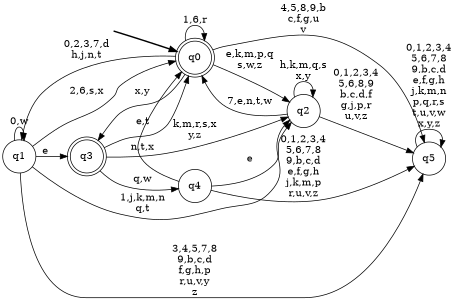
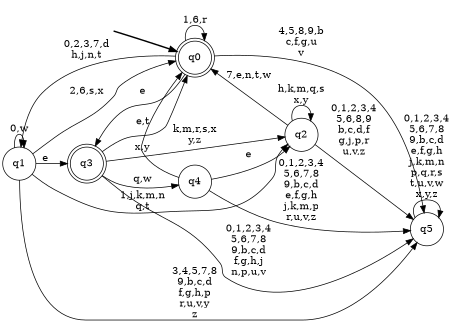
  digraph {
    rankdir=LR
    node [shape=circle style="rounded,filled" color=black fillcolor=white]
    __start0 [height=0 shape=none style=invis width=0 color="" fillcolor=""]
    n2 [label=q0 shape=doublecircle]
    n3 [label=q1]
    n4 [label=q2 style=filled]
    n5 [label=q3 shape=doublecircle]
    n6 [label=q5 style=filled]
    n7 [label=q4 style=filled]
    subgraph cluster_1 {
      nodesep=0.15
      ranksep=0.15
      style=invis
      __start0
      n2
    }
    __start0 -> n2 [penwidth=2]
    n2 -> n2 [label="1,6,r"]
    n2 -> n3 [label="0,2,3,7,d\nh,j,n,t"]
-   n2 -> n4 [label="e,k,m,p,q\ns,w,z"]
-   n2 -> n5 [label="x,y"]
+   n2 -> n5 [label=e]
    n2 -> n6 [label="4,5,8,9,b\nc,f,g,u\nv"]
    n3 -> n2 [label="2,6,s,x"]
    n3 -> n3 [label="0,w"]
    n3 -> n4 [label="1,j,k,m,n\nq,t"]
    n3 -> n5 [label=e]
    n3 -> n6 [label="3,4,5,7,8\n9,b,c,d\nf,g,h,p\nr,u,v,y\nz"]
    n4 -> n2 [label="7,e,n,t,w"]
    n4 -> n4 [label="h,k,m,q,s\nx,y"]
    n4 -> n6 [label="0,1,2,3,4\n5,6,8,9\nb,c,d,f\ng,j,p,r\nu,v,z"]
    n5 -> n2 [label="e,t"]
    n5 -> n4 [label="k,m,r,s,x\ny,z"]
+   n5 -> n6 [label="0,1,2,3,4\n5,6,7,8\n9,b,c,d\nf,g,h,j\nn,p,u,v"]
    n5 -> n7 [label="q,w"]
    n6 -> n6 [label="0,1,2,3,4\n5,6,7,8\n9,b,c,d\ne,f,g,h\nj,k,m,n\np,q,r,s\nt,u,v,w\nx,y,z"]
-   n7 -> n2 [label="n,t,x"]
+   n7 -> n2 [label="x,y"]
    n7 -> n4 [label=e]
    n7 -> n6 [label="0,1,2,3,4\n5,6,7,8\n9,b,c,d\ne,f,g,h\nj,k,m,p\nr,u,v,z"]
  }
